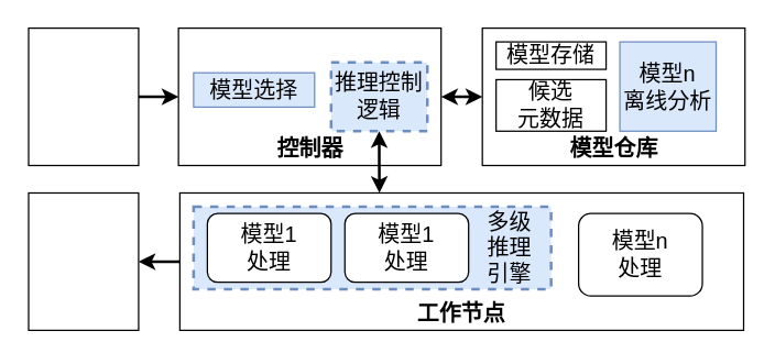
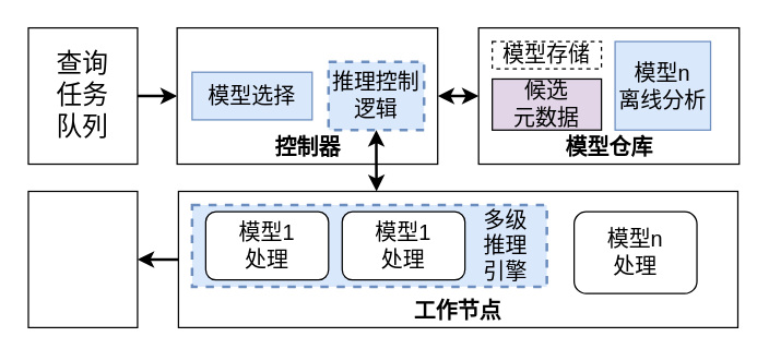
  <mxCell id="0" />
  <mxCell id="1" parent="0" />
  <mxCell id="2" style="edgeStyle=orthogonalEdgeStyle;rounded=0;orthogonalLoop=1;jettySize=auto;html=1;entryX=0;entryY=0.5;entryDx=0;entryDy=0;strokeWidth=2;" edge="1" parent="1" source="3" target="6"><mxGeometry relative="1" as="geometry" /></mxCell>
  <mxCell id="3" value="" style="rounded=0;whiteSpace=wrap;html=1;" vertex="1" parent="1"><mxGeometry x="20" y="20" width="80" height="100" as="geometry" /></mxCell>
+ <mxCell id="4" value="&lt;font style=&quot;font-size: 19px;&quot;&gt;查询任务队列&lt;/font&gt;" style="text;html=1;align=center;verticalAlign=middle;whiteSpace=wrap;rounded=0;" vertex="1" parent="1"><mxGeometry x="40" y="30" width="40" height="80" as="geometry" /></mxCell>
  <mxCell id="5" style="edgeStyle=orthogonalEdgeStyle;rounded=0;orthogonalLoop=1;jettySize=auto;html=1;entryX=0;entryY=0.5;entryDx=0;entryDy=0;startArrow=classic;startFill=1;strokeWidth=2;" edge="1" parent="1" source="6" target="10"><mxGeometry relative="1" as="geometry" /></mxCell>
  <mxCell id="6" value="" style="rounded=0;whiteSpace=wrap;html=1;" vertex="1" parent="1"><mxGeometry x="129" y="20" width="191" height="100" as="geometry" /></mxCell>
  <mxCell id="7" value="&lt;font style=&quot;font-size: 16px;&quot;&gt;&lt;b&gt;控制器&lt;/b&gt;&lt;/font&gt;" style="text;html=1;align=center;verticalAlign=middle;whiteSpace=wrap;rounded=0;" vertex="1" parent="1"><mxGeometry x="186.5" y="93" width="76" height="30" as="geometry" /></mxCell>
- <mxCell id="8" value="&lt;font style=&quot;font-size: 16px;&quot;&gt;模型选择&lt;/font&gt;" style="rounded=0;whiteSpace=wrap;html=1;fillColor=#dae8fc;strokeColor=#6c8ebf;" vertex="1" parent="1"><mxGeometry x="140" y="52.5" width="88" height="25" as="geometry" /></mxCell>
+ <mxCell id="8" value="&lt;font style=&quot;font-size: 16px;&quot;&gt;模型选择&lt;/font&gt;" style="rounded=0;whiteSpace=wrap;html=1;fillColor=#dae8fc;strokeColor=#6c8ebf;" vertex="1" parent="1"><mxGeometry x="140" y="52.5" width="88" height="35" as="geometry" /></mxCell>
  <mxCell id="9" value="&lt;font style=&quot;font-size: 16px;&quot;&gt;推理控制逻辑&lt;/font&gt;" style="rounded=0;whiteSpace=wrap;html=1;dashed=1;strokeWidth=2;fillColor=#dae8fc;strokeColor=#6c8ebf;" vertex="1" parent="1"><mxGeometry x="240" y="45" width="70" height="50" as="geometry" /></mxCell>
  <mxCell id="10" value="" style="rounded=0;whiteSpace=wrap;html=1;" vertex="1" parent="1"><mxGeometry x="350" y="20" width="191" height="100" as="geometry" /></mxCell>
  <mxCell id="11" value="&lt;font style=&quot;font-size: 16px;&quot;&gt;&lt;b&gt;模型仓库&lt;/b&gt;&lt;/font&gt;" style="text;html=1;align=center;verticalAlign=middle;whiteSpace=wrap;rounded=0;" vertex="1" parent="1"><mxGeometry x="407.5" y="93" width="76" height="30" as="geometry" /></mxCell>
- <mxCell id="12" value="&lt;font style=&quot;font-size: 16px;&quot;&gt;模型存储&lt;/font&gt;" style="rounded=0;whiteSpace=wrap;html=1;" vertex="1" parent="1"><mxGeometry x="360" y="30" width="80" height="20" as="geometry" /></mxCell>
- <mxCell id="13" value="&lt;font style=&quot;font-size: 16px;&quot;&gt;候选&lt;/font&gt;&lt;div&gt;&lt;font style=&quot;font-size: 16px;&quot;&gt;元数据&lt;/font&gt;&lt;/div&gt;" style="rounded=0;whiteSpace=wrap;html=1;" vertex="1" parent="1"><mxGeometry x="360" y="57.5" width="80" height="37.5" as="geometry" /></mxCell>
+ <mxCell id="12" value="&lt;font style=&quot;font-size: 16px;&quot;&gt;模型存储&lt;/font&gt;" style="rounded=0;whiteSpace=wrap;html=1;dashed=1;" vertex="1" parent="1"><mxGeometry x="360" y="30" width="80" height="20" as="geometry" /></mxCell>
+ <mxCell id="13" value="&lt;font style=&quot;font-size: 16px;&quot;&gt;候选&lt;/font&gt;&lt;div&gt;&lt;font style=&quot;font-size: 16px;&quot;&gt;元数据&lt;/font&gt;&lt;/div&gt;" style="rounded=0;whiteSpace=wrap;html=1;fillColor=#e1d5e7;" vertex="1" parent="1"><mxGeometry x="360" y="57.5" width="80" height="37.5" as="geometry" /></mxCell>
  <mxCell id="14" value="&lt;font style=&quot;font-size: 16px;&quot;&gt;模型n&lt;/font&gt;&lt;div style=&quot;font-size: 16px;&quot;&gt;&lt;font style=&quot;font-size: 16px;&quot;&gt;离线分析&lt;/font&gt;&lt;/div&gt;" style="rounded=0;whiteSpace=wrap;html=1;fillColor=#dae8fc;strokeColor=#6c8ebf;" vertex="1" parent="1"><mxGeometry x="450" y="30" width="70" height="65" as="geometry" /></mxCell>
  <mxCell id="15" value="" style="rounded=0;whiteSpace=wrap;html=1;" vertex="1" parent="1"><mxGeometry x="20" y="140" width="80" height="100" as="geometry" /></mxCell>
  <mxCell id="16" style="edgeStyle=orthogonalEdgeStyle;rounded=0;orthogonalLoop=1;jettySize=auto;html=1;entryX=1;entryY=0.5;entryDx=0;entryDy=0;strokeWidth=2;" edge="1" parent="1" source="17" target="15"><mxGeometry relative="1" as="geometry" /></mxCell>
  <mxCell id="17" value="" style="rounded=0;whiteSpace=wrap;html=1;" vertex="1" parent="1"><mxGeometry x="130" y="140" width="410" height="100" as="geometry" /></mxCell>
  <mxCell id="18" value="" style="rounded=0;whiteSpace=wrap;html=1;dashed=1;strokeWidth=2;fillColor=#dae8fc;strokeColor=#6c8ebf;" vertex="1" parent="1"><mxGeometry x="140" y="150" width="260" height="60" as="geometry" /></mxCell>
  <mxCell id="19" value="&lt;font style=&quot;font-size: 16px;&quot;&gt;模型1&lt;/font&gt;&lt;div style=&quot;font-size: 16px;&quot;&gt;&lt;font style=&quot;font-size: 16px;&quot;&gt;处理&lt;/font&gt;&lt;/div&gt;" style="rounded=1;whiteSpace=wrap;html=1;" vertex="1" parent="1"><mxGeometry x="150" y="155" width="90" height="50" as="geometry" /></mxCell>
  <mxCell id="20" style="edgeStyle=orthogonalEdgeStyle;rounded=0;orthogonalLoop=1;jettySize=auto;html=1;exitX=0.5;exitY=1;exitDx=0;exitDy=0;entryX=0.354;entryY=0;entryDx=0;entryDy=0;entryPerimeter=0;startArrow=classic;startFill=1;strokeWidth=2;" edge="1" parent="1" source="9" target="17"><mxGeometry relative="1" as="geometry" /></mxCell>
  <mxCell id="21" value="&lt;span style=&quot;font-size: 16px;&quot;&gt;&lt;b&gt;工作节点&lt;/b&gt;&lt;/span&gt;" style="text;html=1;align=center;verticalAlign=middle;whiteSpace=wrap;rounded=0;" vertex="1" parent="1"><mxGeometry x="297" y="213" width="76" height="30" as="geometry" /></mxCell>
  <mxCell id="22" value="&lt;font style=&quot;font-size: 16px;&quot;&gt;模型1&lt;/font&gt;&lt;div style=&quot;font-size: 16px;&quot;&gt;&lt;font style=&quot;font-size: 16px;&quot;&gt;处理&lt;/font&gt;&lt;/div&gt;" style="rounded=1;whiteSpace=wrap;html=1;" vertex="1" parent="1"><mxGeometry x="250" y="155" width="90" height="50" as="geometry" /></mxCell>
  <mxCell id="23" value="&lt;font style=&quot;font-size: 16px;&quot;&gt;多级推理引擎&lt;/font&gt;" style="text;html=1;align=center;verticalAlign=middle;whiteSpace=wrap;rounded=0;" vertex="1" parent="1"><mxGeometry x="350" y="150" width="40" height="60" as="geometry" /></mxCell>
  <mxCell id="24" value="&lt;font style=&quot;font-size: 16px;&quot;&gt;模型n&lt;/font&gt;&lt;div style=&quot;font-size: 16px;&quot;&gt;&lt;font style=&quot;font-size: 16px;&quot;&gt;处理&lt;/font&gt;&lt;/div&gt;" style="rounded=1;whiteSpace=wrap;html=1;" vertex="1" parent="1"><mxGeometry x="420" y="155" width="90" height="60" as="geometry" /></mxCell>
